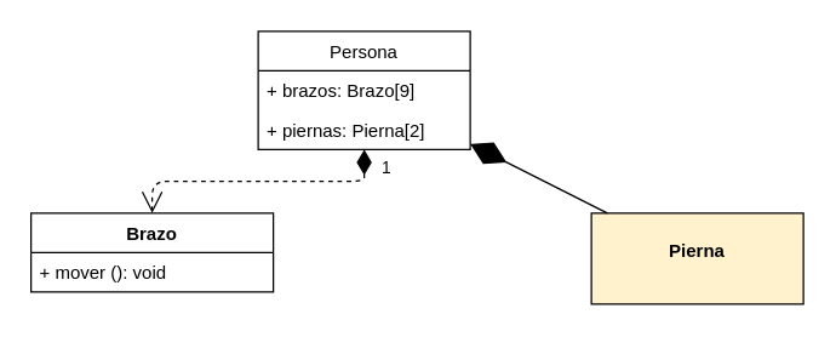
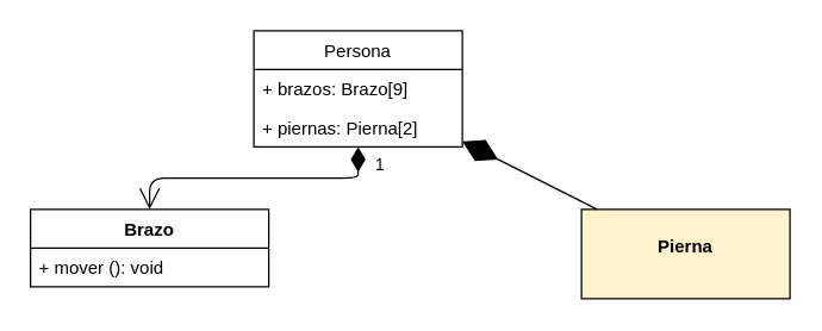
  <mxCell id="0" />
  <mxCell id="1" parent="0" />
  <mxCell id="2" value="Persona" style="swimlane;fontStyle=0;childLayout=stackLayout;horizontal=1;startSize=26;fillColor=none;horizontalStack=0;resizeParent=1;resizeParentMax=0;resizeLast=0;collapsible=1;marginBottom=0;" vertex="1" parent="1"><mxGeometry x="170" y="20" width="140" height="78" as="geometry" /></mxCell>
  <mxCell id="3" value="+ brazos: Brazo[9]" style="text;strokeColor=none;fillColor=none;align=left;verticalAlign=top;spacingLeft=4;spacingRight=4;overflow=hidden;rotatable=0;points=[[0,0.5],[1,0.5]];portConstraint=eastwest;" vertex="1" parent="2"><mxGeometry y="26" width="140" height="26" as="geometry" /></mxCell>
  <mxCell id="4" value="+ piernas: Pierna[2]" style="text;strokeColor=none;fillColor=none;align=left;verticalAlign=top;spacingLeft=4;spacingRight=4;overflow=hidden;rotatable=0;points=[[0,0.5],[1,0.5]];portConstraint=eastwest;" vertex="1" parent="2"><mxGeometry y="52" width="140" height="26" as="geometry" /></mxCell>
  <mxCell id="5" value="Brazo" style="swimlane;fontStyle=1;align=center;verticalAlign=top;childLayout=stackLayout;horizontal=1;startSize=26;horizontalStack=0;resizeParent=1;resizeParentMax=0;resizeLast=0;collapsible=1;marginBottom=0;" vertex="1" parent="1"><mxGeometry x="20" y="140" width="160" height="52" as="geometry" /></mxCell>
  <mxCell id="6" value="+ mover (): void" style="text;strokeColor=none;fillColor=none;align=left;verticalAlign=top;spacingLeft=4;spacingRight=4;overflow=hidden;rotatable=0;points=[[0,0.5],[1,0.5]];portConstraint=eastwest;" vertex="1" parent="5"><mxGeometry y="26" width="160" height="26" as="geometry" /></mxCell>
- <mxCell id="7" value="1" style="endArrow=open;html=1;endSize=12;startArrow=diamondThin;startSize=14;startFill=1;edgeStyle=orthogonalEdgeStyle;align=left;verticalAlign=bottom;dashed=1;" edge="1" parent="1" source="2" target="5"><mxGeometry x="-0.769" y="10" relative="1" as="geometry"><mxPoint x="120" y="59" as="sourcePoint" /><mxPoint x="180" y="220" as="targetPoint" /><mxPoint x="10" y="-10" as="offset" /></mxGeometry></mxCell>
+ <mxCell id="7" value="1" style="endArrow=open;html=1;endSize=12;startArrow=diamondThin;startSize=14;startFill=1;edgeStyle=orthogonalEdgeStyle;align=left;verticalAlign=bottom;" edge="1" parent="1" source="2" target="5"><mxGeometry x="-0.769" y="10" relative="1" as="geometry"><mxPoint x="120" y="59" as="sourcePoint" /><mxPoint x="180" y="220" as="targetPoint" /><mxPoint x="10" y="-10" as="offset" /></mxGeometry></mxCell>
  <mxCell id="8" value="&lt;p style=&quot;margin: 0px ; margin-top: 4px ; text-align: center&quot;&gt;&lt;br&gt;&lt;b&gt;Pierna&lt;/b&gt;&lt;/p&gt;" style="verticalAlign=top;align=left;overflow=fill;fontSize=12;fontFamily=Helvetica;html=1;fillColor=#fff2cc;" vertex="1" parent="1"><mxGeometry x="390" y="140" width="140" height="60" as="geometry" /></mxCell>
  <mxCell id="9" value="" style="endArrow=diamondThin;endFill=1;endSize=24;html=1;" edge="1" parent="1" source="8" target="2"><mxGeometry width="160" relative="1" as="geometry"><mxPoint x="20" y="220" as="sourcePoint" /><mxPoint x="180" y="220" as="targetPoint" /></mxGeometry></mxCell>
